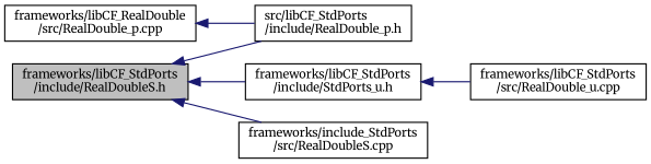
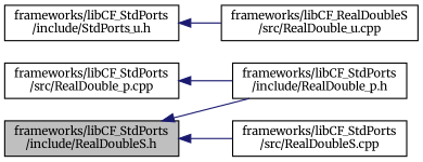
  digraph {
    fontname=Merriweather
    rankdir=LR
    node [color=black fillcolor=white fontname=Merriweather fontsize=10 shape=record style=filled]
    edge [color=midnightblue dir=back fontname=Merriweather fontsize=10 labelfontname=Helvetica labelfontsize=10 style=solid]
    n1 [fillcolor=grey75 fontcolor=black height=0.2 label="frameworks/libCF_StdPorts\l/include/RealDoubleS.h" width=0.4]
-   n2 [height=0.2 label="src/libCF_StdPorts\l/include/RealDouble_p.h" width=0.4]
+   n2 [height=0.2 label="frameworks/libCF_StdPorts\l/include/RealDouble_p.h" width=0.4]
    n3 [height=0.2 label="frameworks/libCF_StdPorts\l/include/StdPorts_u.h" width=0.4]
-   n4 [height=0.2 label="frameworks/include_StdPorts\l/src/RealDoubleS.cpp" width=0.4]
-   n5 [height=0.2 label="frameworks/libCF_StdPorts\l/src/RealDouble_u.cpp" width=0.4]
-   n6 [height=0.2 label="frameworks/libCF_RealDouble\l/src/RealDouble_p.cpp" width=0.4]
+   n4 [height=0.2 label="frameworks/libCF_StdPorts\l/src/RealDoubleS.cpp" width=0.4]
+   n5 [height=0.2 label="frameworks/libCF_RealDoubleS\l/src/RealDouble_u.cpp" width=0.4]
+   n6 [height=0.2 label="frameworks/libCF_StdPorts\l/src/RealDouble_p.cpp" width=0.4]
    n1 -> n2
-   n1 -> n3
    n1 -> n4
    n3 -> n5
    n6 -> n2
  }
